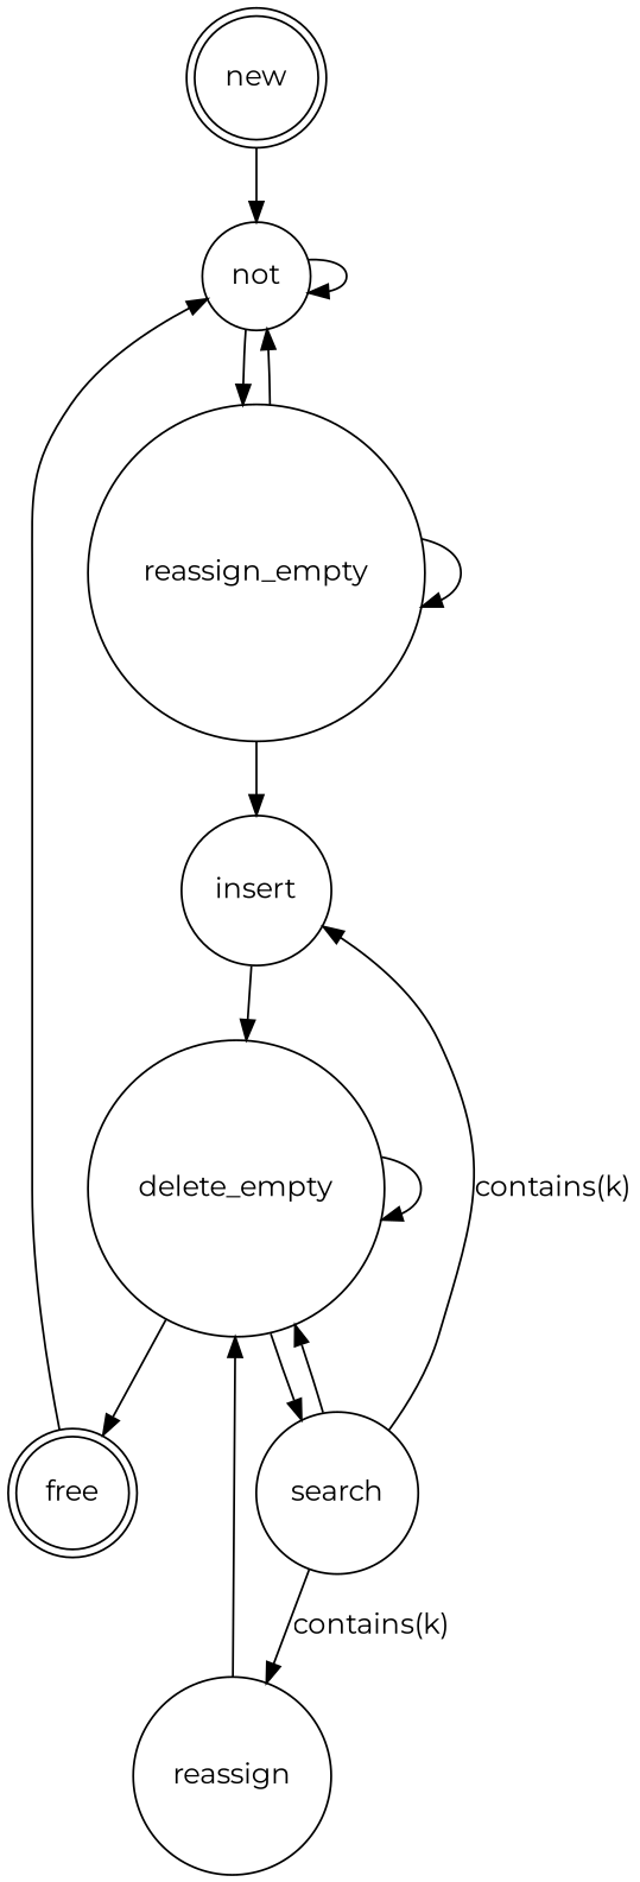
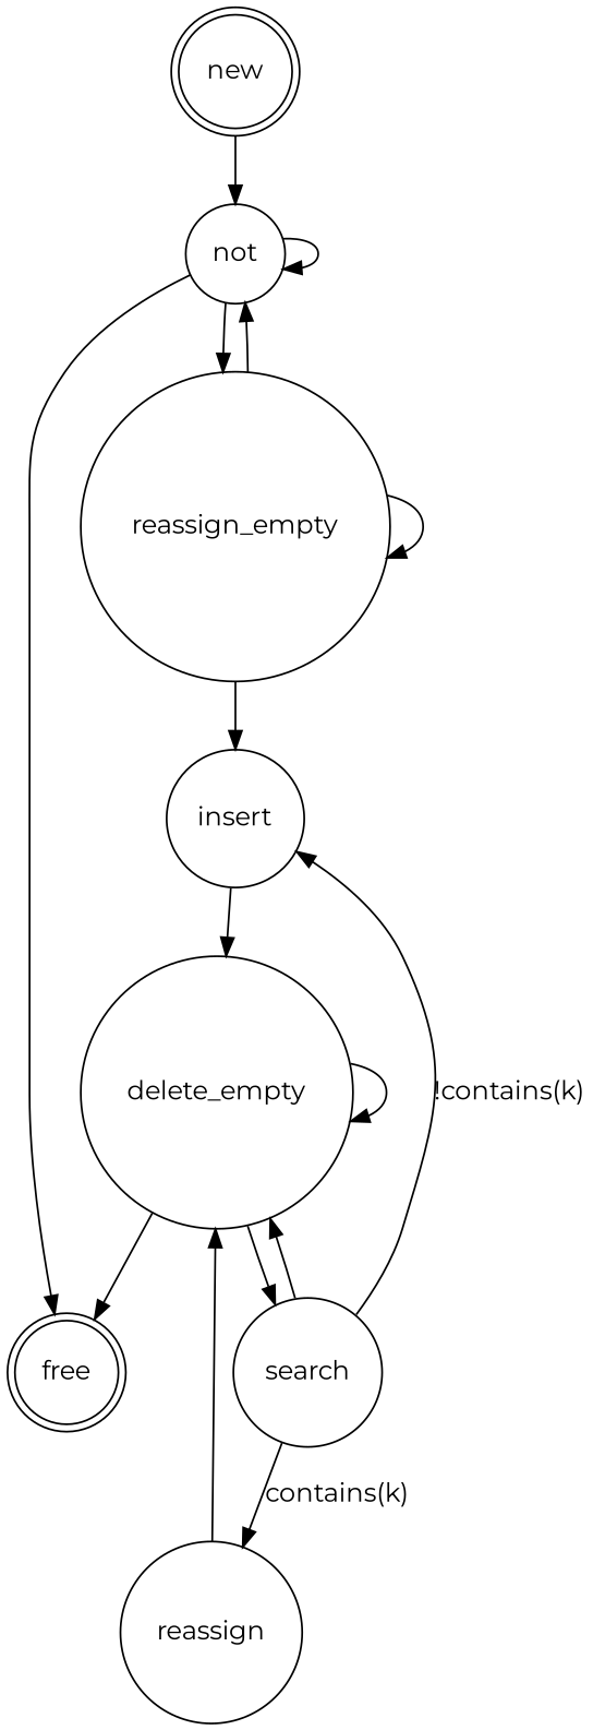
  digraph {
    fontname=Montserrat
    node [fontname=Montserrat shape=circle]
    edge [fontname=Montserrat]
    new [shape=doublecircle]
    n2 [label=not]
    free [shape=doublecircle]
    n4 [label=reassign_empty]
    insert
    n6 [label=delete_empty]
    search
    reassign
    new -> n2
    n2 -> n2
-   free -> n2
+   n2 -> free
    n2 -> n4
    n4 -> n2
    n4 -> n4
    n4 -> insert
    insert -> n6
    n6 -> free
    n6 -> n6
    n6 -> search
-   search -> insert [label="contains(k)"]
+   search -> insert [label="!contains(k)"]
    search -> n6
    search -> reassign [label="contains(k)"]
    reassign -> n6
  }
